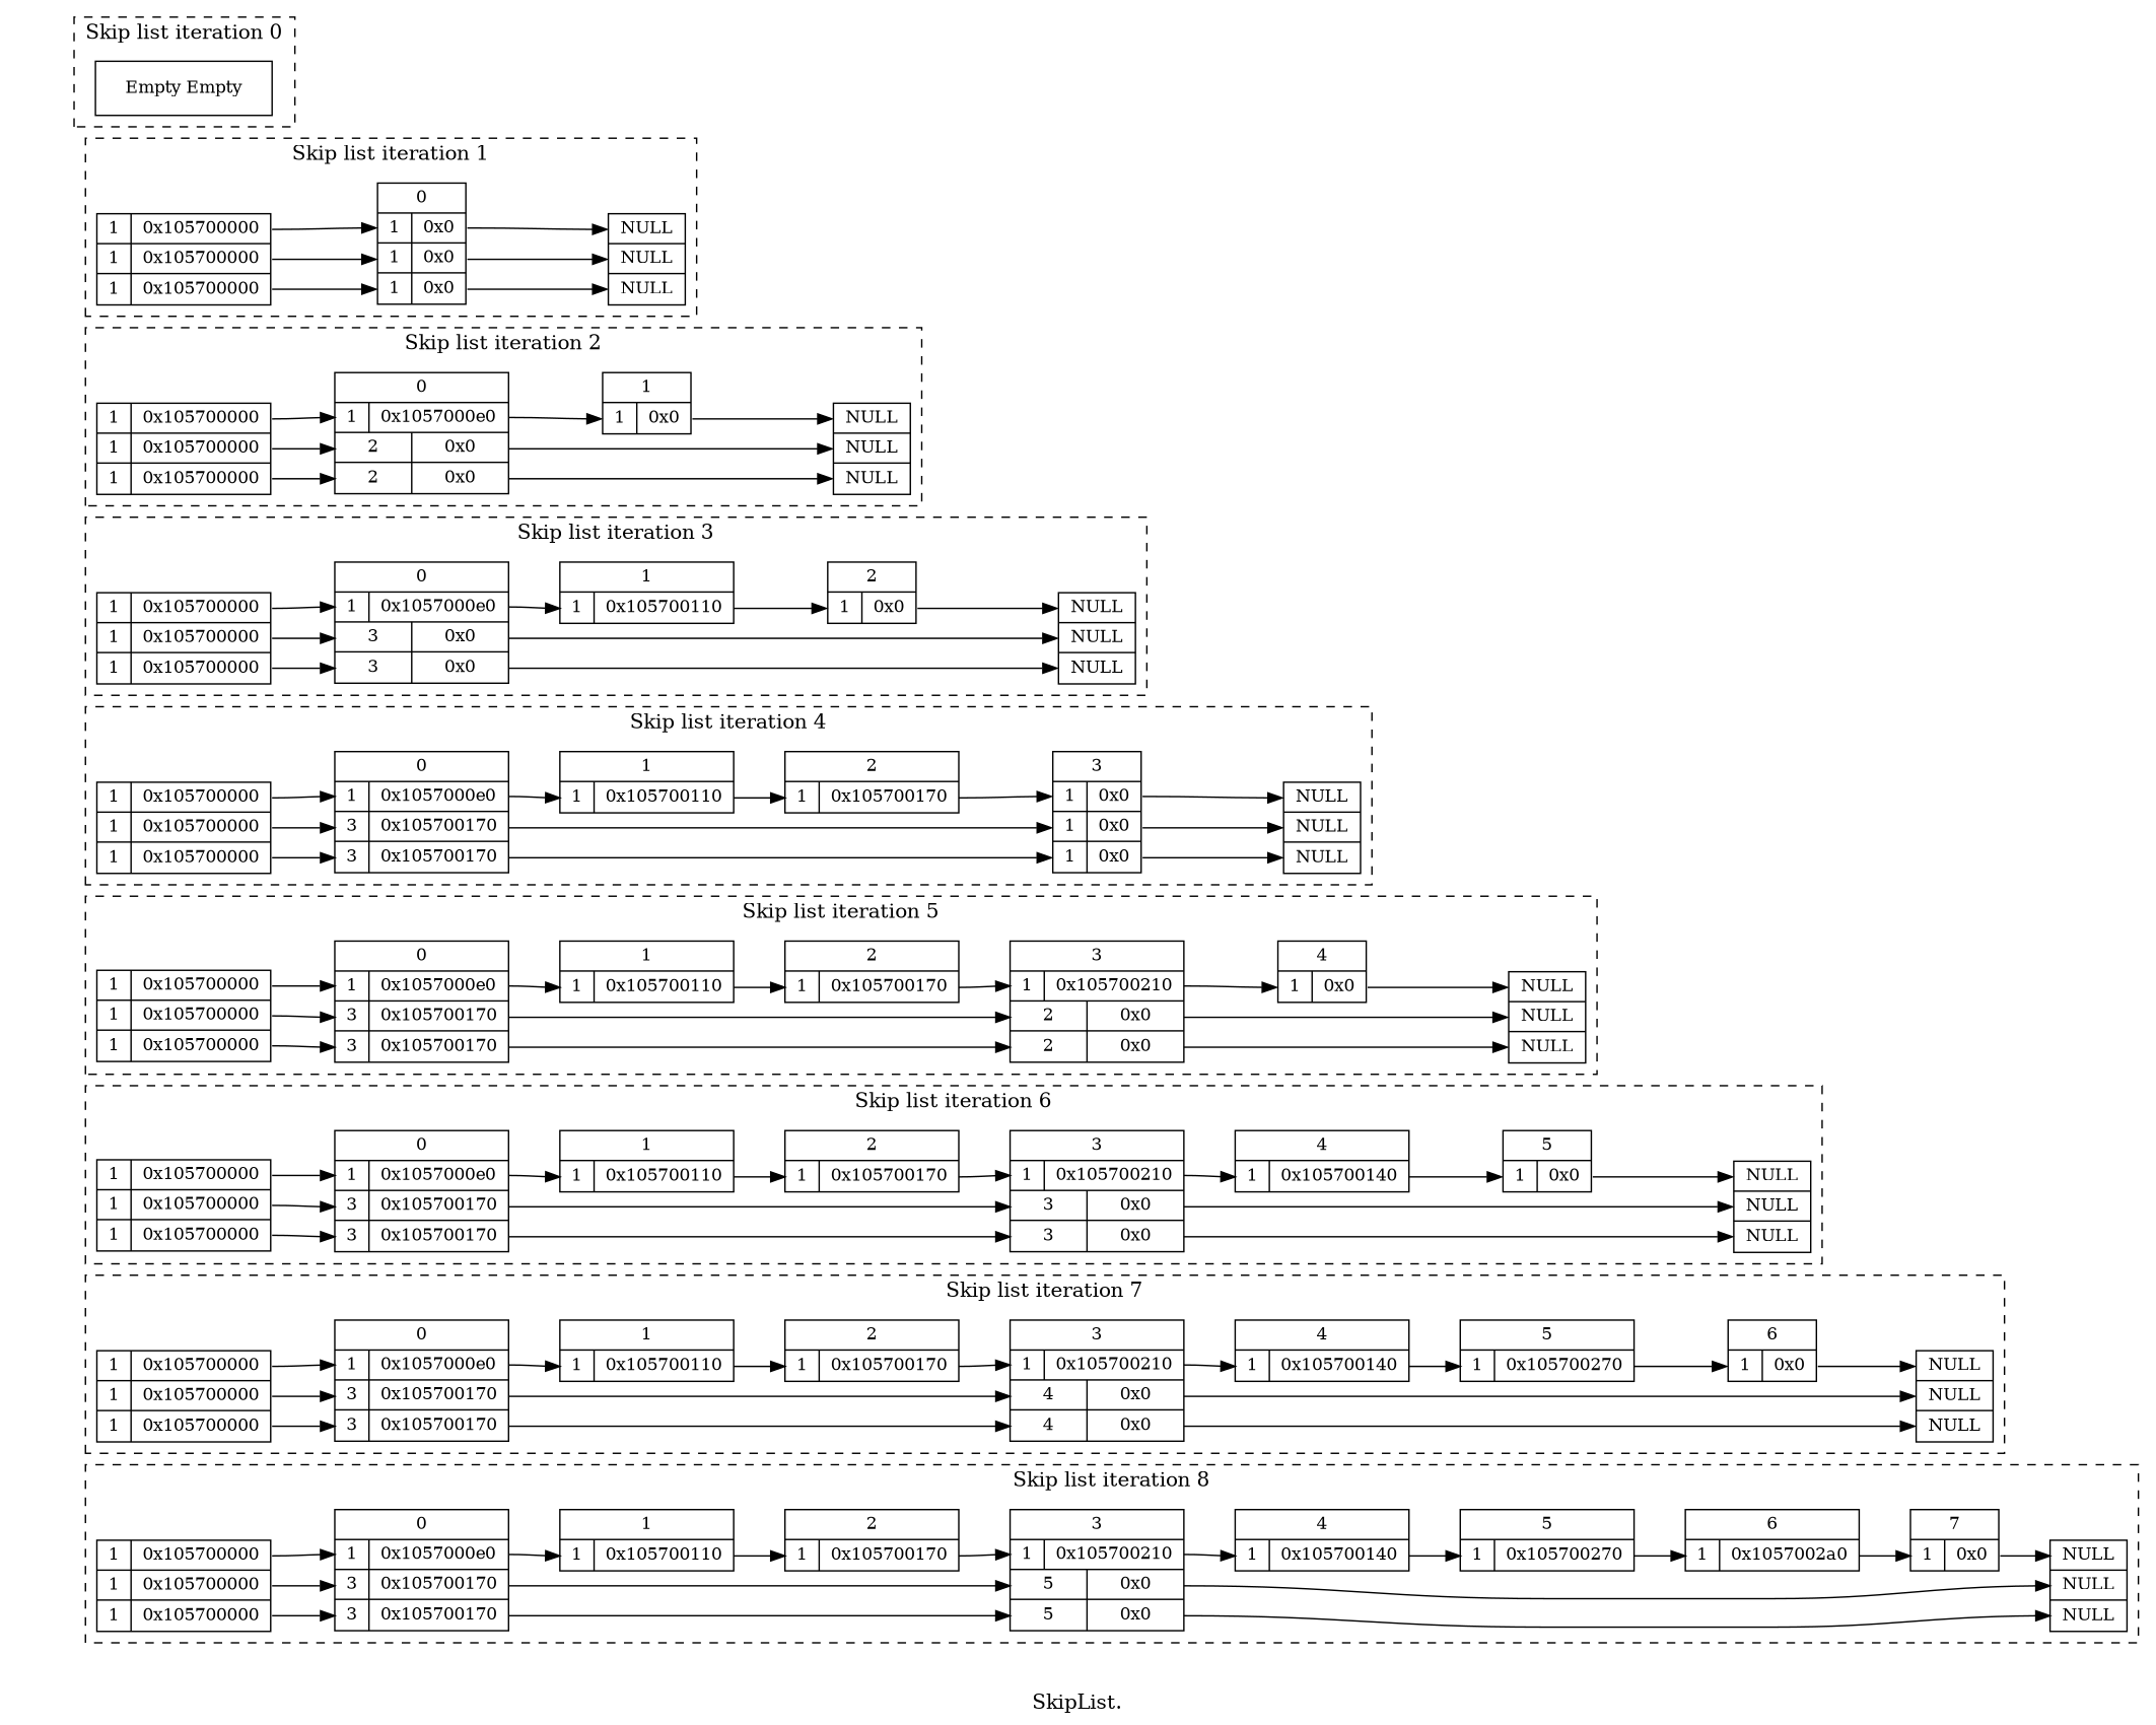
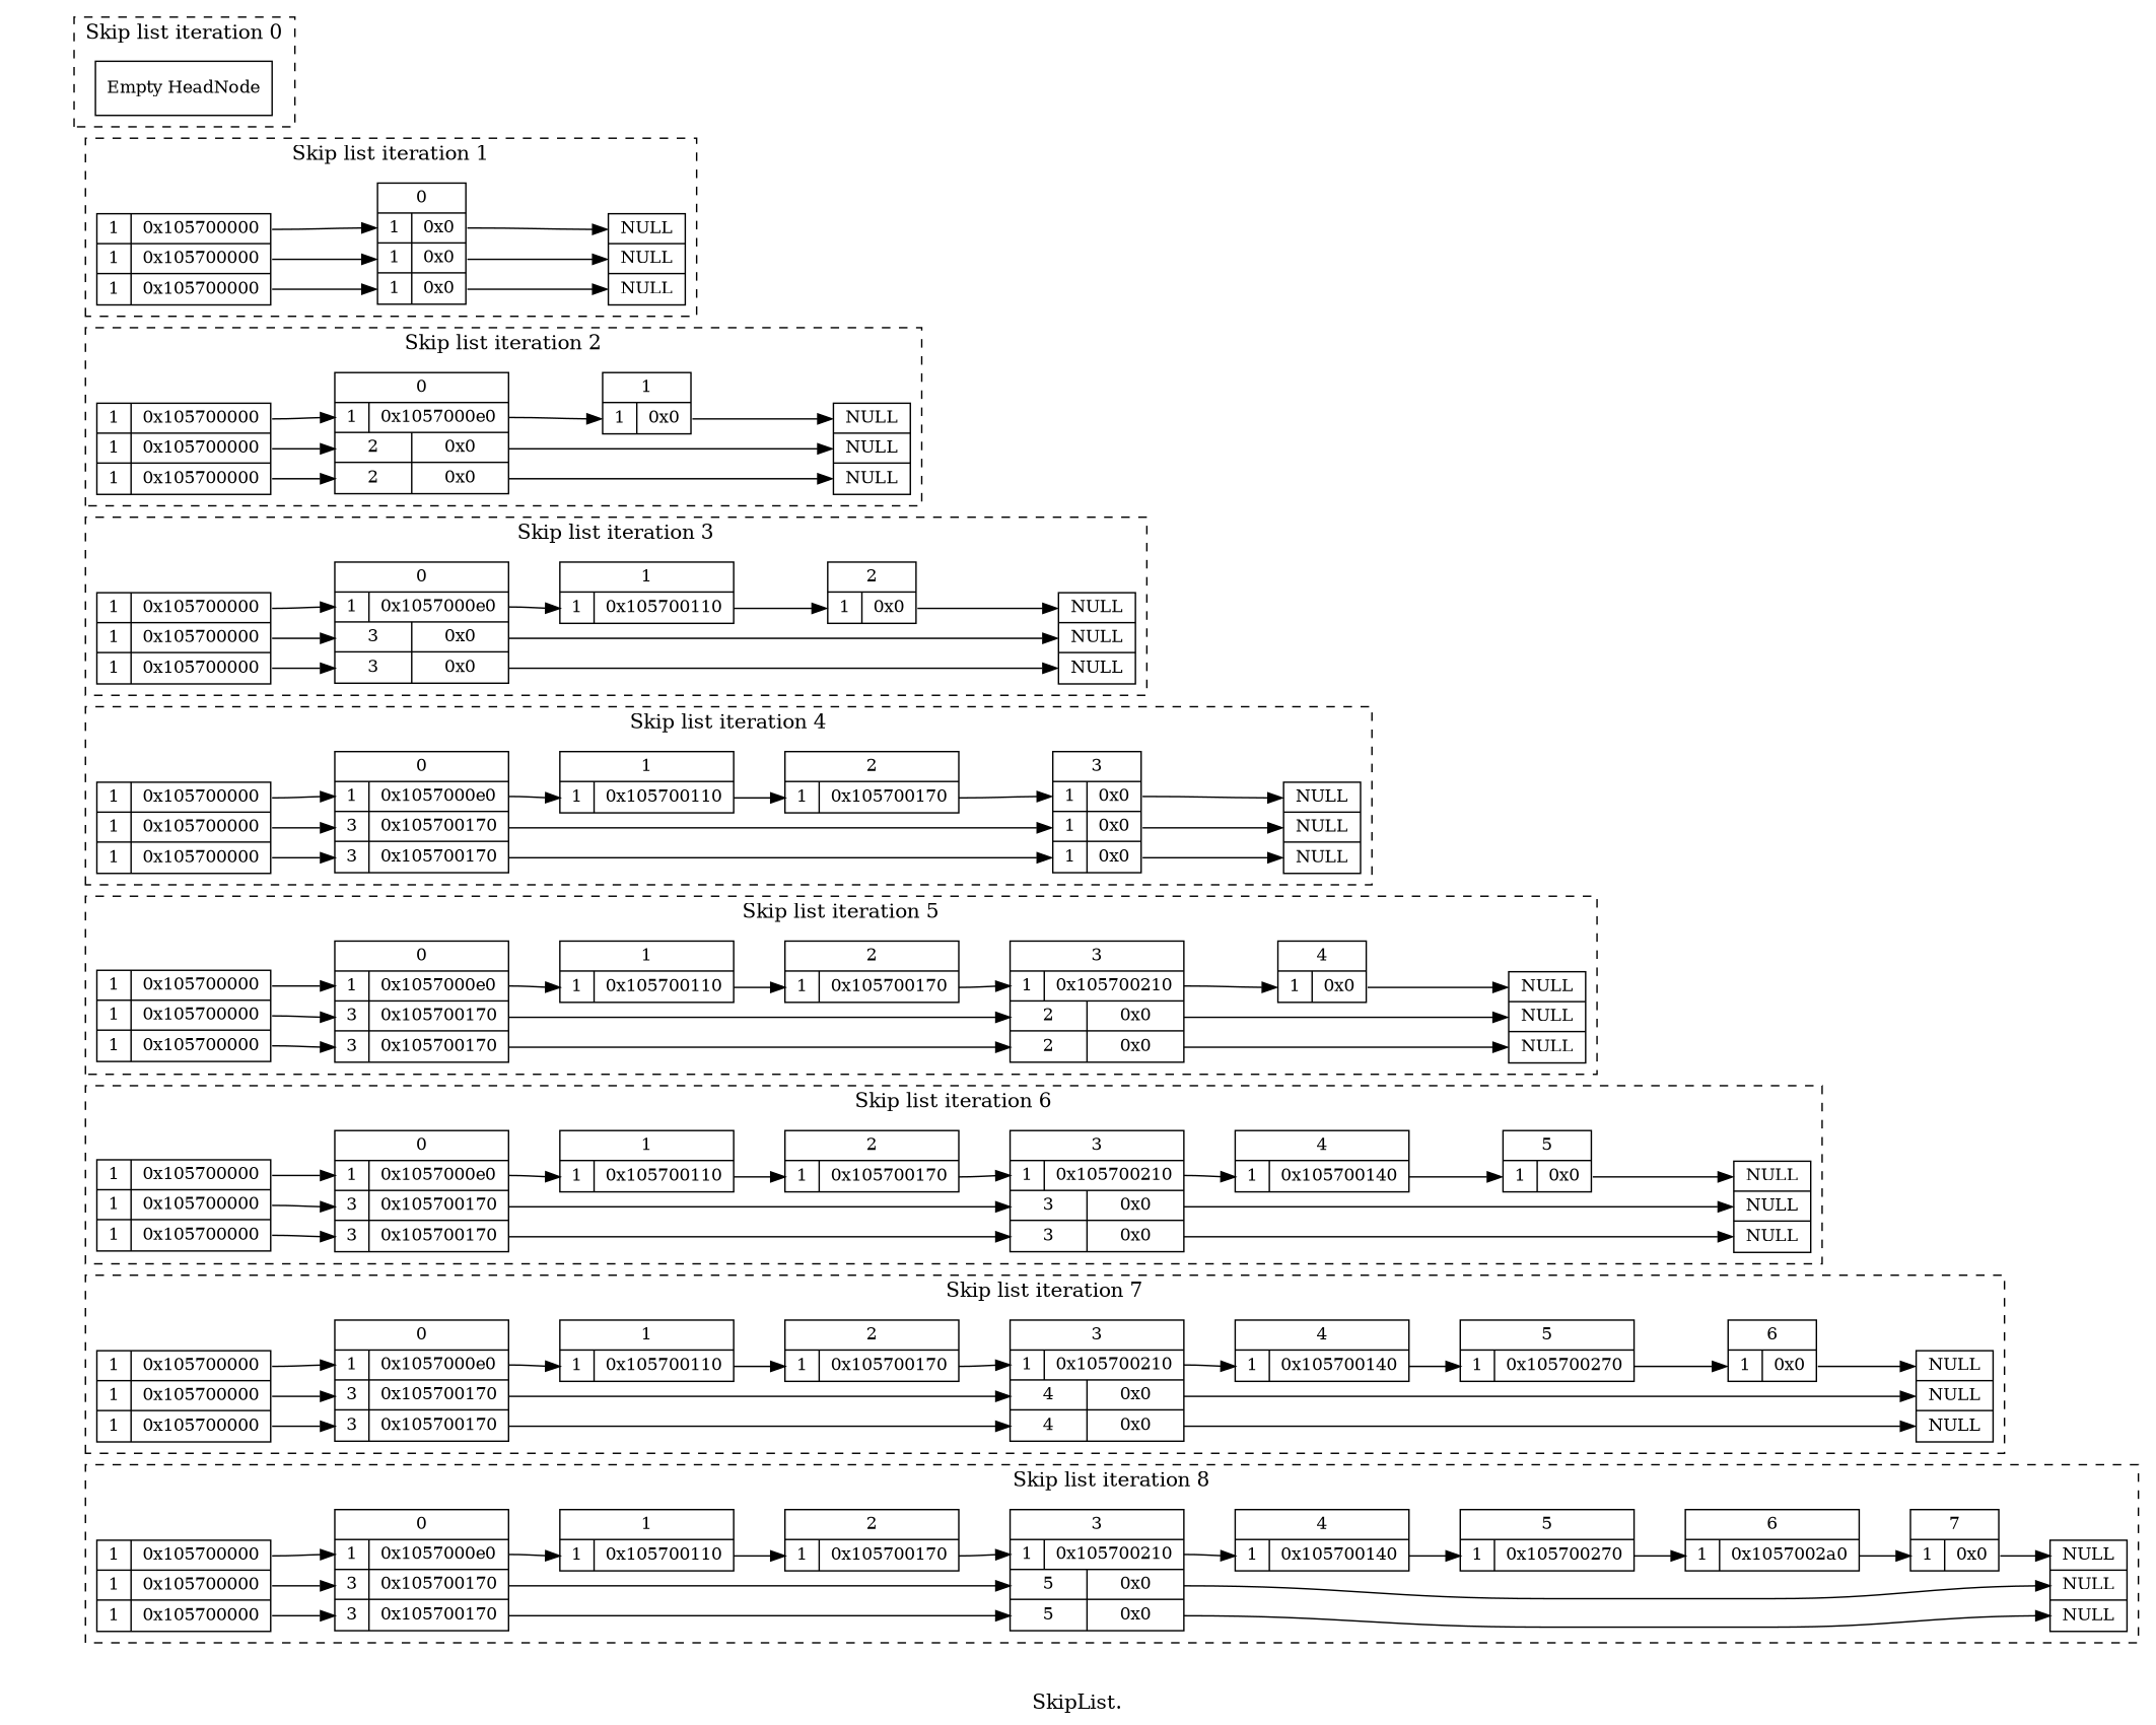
  digraph {
    label="SkipList."
    rankdir=LR
    node [fontsize=12 shape=record]
    edge [headport=w1 tailport=f1]
    n1 [label="{ 1 | <f0> 0x105700000} | { 1 | <f1> 0x105700000} | { 1 | <f2> 0x105700000}"]
    n2 [label="<f0> 0 | { <w1> 1 | <f1> 0x0 } | { <w2> 1 | <f2> 0x0 } | { <w3> 1 | <f3> 0x0 }"]
    n3 [label="<w1> NULL | <w2> NULL | <w3> NULL"]
-   n4 [label="Empty Empty"]
+   n4 [label="Empty HeadNode"]
    n5 [label="{ 1 | <f0> 0x105700000} | { 1 | <f1> 0x105700000} | { 1 | <f2> 0x105700000}"]
    n6 [label="<f0> 0 | { <w1> 1 | <f1> 0x1057000e0 } | { <w2> 2 | <f2> 0x0 } | { <w3> 2 | <f3> 0x0 }"]
    n7 [label="<w1> NULL | <w2> NULL | <w3> NULL"]
    n8 [label="<f0> 1 | { <w1> 1 | <f1> 0x0 }"]
    n9 [label="{ 1 | <f0> 0x105700000} | { 1 | <f1> 0x105700000} | { 1 | <f2> 0x105700000}"]
    n10 [label="<f0> 0 | { <w1> 1 | <f1> 0x1057000e0 } | { <w2> 3 | <f2> 0x0 } | { <w3> 3 | <f3> 0x0 }"]
    n11 [label="<w1> NULL | <w2> NULL | <w3> NULL"]
    n12 [label="<f0> 1 | { <w1> 1 | <f1> 0x105700110 }"]
    n13 [label="<f0> 2 | { <w1> 1 | <f1> 0x0 }"]
    n14 [label="{ 1 | <f0> 0x105700000} | { 1 | <f1> 0x105700000} | { 1 | <f2> 0x105700000}"]
    n15 [label="<f0> 0 | { <w1> 1 | <f1> 0x1057000e0 } | { <w2> 3 | <f2> 0x105700170 } | { <w3> 3 | <f3> 0x105700170 }"]
    n16 [label="<w1> NULL | <w2> NULL | <w3> NULL"]
    n17 [label="<f0> 1 | { <w1> 1 | <f1> 0x105700110 }"]
    n18 [label="<f0> 3 | { <w1> 1 | <f1> 0x0 } | { <w2> 1 | <f2> 0x0 } | { <w3> 1 | <f3> 0x0 }"]
    n19 [label="<f0> 2 | { <w1> 1 | <f1> 0x105700170 }"]
    n20 [label="{ 1 | <f0> 0x105700000} | { 1 | <f1> 0x105700000} | { 1 | <f2> 0x105700000}"]
    n21 [label="<f0> 0 | { <w1> 1 | <f1> 0x1057000e0 } | { <w2> 3 | <f2> 0x105700170 } | { <w3> 3 | <f3> 0x105700170 }"]
    n22 [label="<w1> NULL | <w2> NULL | <w3> NULL"]
    n23 [label="<f0> 1 | { <w1> 1 | <f1> 0x105700110 }"]
    n24 [label="<f0> 3 | { <w1> 1 | <f1> 0x105700210 } | { <w2> 2 | <f2> 0x0 } | { <w3> 2 | <f3> 0x0 }"]
    n25 [label="<f0> 2 | { <w1> 1 | <f1> 0x105700170 }"]
    n26 [label="<f0> 4 | { <w1> 1 | <f1> 0x0 }"]
    n27 [label="{ 1 | <f0> 0x105700000} | { 1 | <f1> 0x105700000} | { 1 | <f2> 0x105700000}"]
    n28 [label="<f0> 0 | { <w1> 1 | <f1> 0x1057000e0 } | { <w2> 3 | <f2> 0x105700170 } | { <w3> 3 | <f3> 0x105700170 }"]
    n29 [label="<w1> NULL | <w2> NULL | <w3> NULL"]
    n30 [label="<f0> 1 | { <w1> 1 | <f1> 0x105700110 }"]
    n31 [label="<f0> 3 | { <w1> 1 | <f1> 0x105700210 } | { <w2> 3 | <f2> 0x0 } | { <w3> 3 | <f3> 0x0 }"]
    n32 [label="<f0> 2 | { <w1> 1 | <f1> 0x105700170 }"]
    n33 [label="<f0> 4 | { <w1> 1 | <f1> 0x105700140 }"]
    n34 [label="<f0> 5 | { <w1> 1 | <f1> 0x0 }"]
    n35 [label="{ 1 | <f0> 0x105700000} | { 1 | <f1> 0x105700000} | { 1 | <f2> 0x105700000}"]
    n36 [label="<f0> 0 | { <w1> 1 | <f1> 0x1057000e0 } | { <w2> 3 | <f2> 0x105700170 } | { <w3> 3 | <f3> 0x105700170 }"]
    n37 [label="<w1> NULL | <w2> NULL | <w3> NULL"]
    n38 [label="<f0> 1 | { <w1> 1 | <f1> 0x105700110 }"]
    n39 [label="<f0> 3 | { <w1> 1 | <f1> 0x105700210 } | { <w2> 4 | <f2> 0x0 } | { <w3> 4 | <f3> 0x0 }"]
    n40 [label="<f0> 2 | { <w1> 1 | <f1> 0x105700170 }"]
    n41 [label="<f0> 4 | { <w1> 1 | <f1> 0x105700140 }"]
    n42 [label="<f0> 5 | { <w1> 1 | <f1> 0x105700270 }"]
    n43 [label="<f0> 6 | { <w1> 1 | <f1> 0x0 }"]
    n44 [label="{ 1 | <f0> 0x105700000} | { 1 | <f1> 0x105700000} | { 1 | <f2> 0x105700000}"]
    n45 [label="<f0> 0 | { <w1> 1 | <f1> 0x1057000e0 } | { <w2> 3 | <f2> 0x105700170 } | { <w3> 3 | <f3> 0x105700170 }"]
    n46 [label="<w1> NULL | <w2> NULL | <w3> NULL"]
    n47 [label="<f0> 1 | { <w1> 1 | <f1> 0x105700110 }"]
    n48 [label="<f0> 3 | { <w1> 1 | <f1> 0x105700210 } | { <w2> 5 | <f2> 0x0 } | { <w3> 5 | <f3> 0x0 }"]
    n49 [label="<f0> 2 | { <w1> 1 | <f1> 0x105700170 }"]
    n50 [label="<f0> 4 | { <w1> 1 | <f1> 0x105700140 }"]
    n51 [label="<f0> 5 | { <w1> 1 | <f1> 0x105700270 }"]
    n52 [label="<f0> 6 | { <w1> 1 | <f1> 0x1057002a0 }"]
    n53 [label="<f0> 7 | { <w1> 1 | <f1> 0x0 }"]
    n54 [label="<f0> | <f1> | <f2> | <f3> | <f4> | <f5> | <f6> | <f7> | <f8> | " style=invis width=0.01]
    subgraph cluster_1 {
      label="Skip list iteration 1"
      style=dashed
      n1
      n2
      n3
    }
    subgraph cluster_2 {
      label="Skip list iteration 0"
      style=dashed
      n4
    }
    subgraph cluster_3 {
      label="Skip list iteration 2"
      style=dashed
      n5
      n6
      n7
      n8
    }
    subgraph cluster_4 {
      label="Skip list iteration 3"
      style=dashed
      n9
      n10
      n11
      n12
      n13
    }
    subgraph cluster_5 {
      label="Skip list iteration 4"
      style=dashed
      n14
      n15
      n16
      n17
      n18
      n19
    }
    subgraph cluster_6 {
      label="Skip list iteration 5"
      style=dashed
      n20
      n21
      n22
      n23
      n24
      n25
      n26
    }
    subgraph cluster_7 {
      label="Skip list iteration 6"
      style=dashed
      n27
      n28
      n29
      n30
      n31
      n32
      n33
      n34
    }
    subgraph cluster_8 {
      label="Skip list iteration 7"
      style=dashed
      n35
      n36
      n37
      n38
      n39
      n40
      n41
      n42
      n43
    }
    subgraph cluster_9 {
      label="Skip list iteration 8"
      style=dashed
      n44
      n45
      n46
      n47
      n48
      n49
      n50
      n51
      n52
      n53
    }
    n1 -> n2 [tailport=f0]
    n1 -> n2 [headport=w2]
    n1 -> n2 [headport=w3 tailport=f2]
    n2 -> n3
    n2 -> n3 [headport=w2 tailport=f2]
    n2 -> n3 [headport=w3 tailport=f3]
    n5 -> n6 [tailport=f0]
    n5 -> n6 [headport=w2]
    n5 -> n6 [headport=w3 tailport=f2]
    n6 -> n7 [headport=w2 tailport=f2]
    n6 -> n7 [headport=w3 tailport=f3]
    n6 -> n8
    n8 -> n7
    n9 -> n10 [tailport=f0]
    n9 -> n10 [headport=w2]
    n9 -> n10 [headport=w3 tailport=f2]
    n10 -> n11 [headport=w2 tailport=f2]
    n10 -> n11 [headport=w3 tailport=f3]
    n10 -> n12
    n12 -> n13
    n13 -> n11
    n14 -> n15 [tailport=f0]
    n14 -> n15 [headport=w2]
    n14 -> n15 [headport=w3 tailport=f2]
    n15 -> n17
    n15 -> n18 [headport=w2 tailport=f2]
    n15 -> n18 [headport=w3 tailport=f3]
    n17 -> n19
    n18 -> n16
    n18 -> n16 [headport=w2 tailport=f2]
    n18 -> n16 [headport=w3 tailport=f3]
    n19 -> n18
    n20 -> n21 [tailport=f0]
    n20 -> n21 [headport=w2]
    n20 -> n21 [headport=w3 tailport=f2]
    n21 -> n23
    n21 -> n24 [headport=w2 tailport=f2]
    n21 -> n24 [headport=w3 tailport=f3]
    n23 -> n25
    n24 -> n22 [headport=w2 tailport=f2]
    n24 -> n22 [headport=w3 tailport=f3]
    n24 -> n26
    n25 -> n24
    n26 -> n22
    n27 -> n28 [tailport=f0]
    n27 -> n28 [headport=w2]
    n27 -> n28 [headport=w3 tailport=f2]
    n28 -> n30
    n28 -> n31 [headport=w2 tailport=f2]
    n28 -> n31 [headport=w3 tailport=f3]
    n30 -> n32
    n31 -> n29 [headport=w2 tailport=f2]
    n31 -> n29 [headport=w3 tailport=f3]
    n31 -> n33
    n32 -> n31
    n33 -> n34
    n34 -> n29
    n35 -> n36 [tailport=f0]
    n35 -> n36 [headport=w2]
    n35 -> n36 [headport=w3 tailport=f2]
    n36 -> n38
    n36 -> n39 [headport=w2 tailport=f2]
    n36 -> n39 [headport=w3 tailport=f3]
    n38 -> n40
    n39 -> n37 [headport=w2 tailport=f2]
    n39 -> n37 [headport=w3 tailport=f3]
    n39 -> n41
    n40 -> n39
    n41 -> n42
    n42 -> n43
    n43 -> n37
    n44 -> n45 [tailport=f0]
    n44 -> n45 [headport=w2]
    n44 -> n45 [headport=w3 tailport=f2]
    n45 -> n47
    n45 -> n48 [headport=w2 tailport=f2]
    n45 -> n48 [headport=w3 tailport=f3]
    n47 -> n49
    n48 -> n46 [headport=w2 tailport=f2]
    n48 -> n46 [headport=w3 tailport=f3]
    n48 -> n50
    n49 -> n48
    n50 -> n51
    n51 -> n52
    n52 -> n53
    n53 -> n46
    n54 -> n1 [style=invis headport=""]
    n54 -> n4 [style=invis tailport=f0 headport=""]
    n54 -> n5 [style=invis tailport=f2 headport=""]
    n54 -> n9 [style=invis tailport=f3 headport=""]
    n54 -> n14 [style=invis tailport=f4 headport=""]
    n54 -> n20 [style=invis tailport=f5 headport=""]
    n54 -> n27 [style=invis tailport=f6 headport=""]
    n54 -> n35 [style=invis tailport=f7 headport=""]
    n54 -> n44 [style=invis tailport=f8 headport=""]
  }
